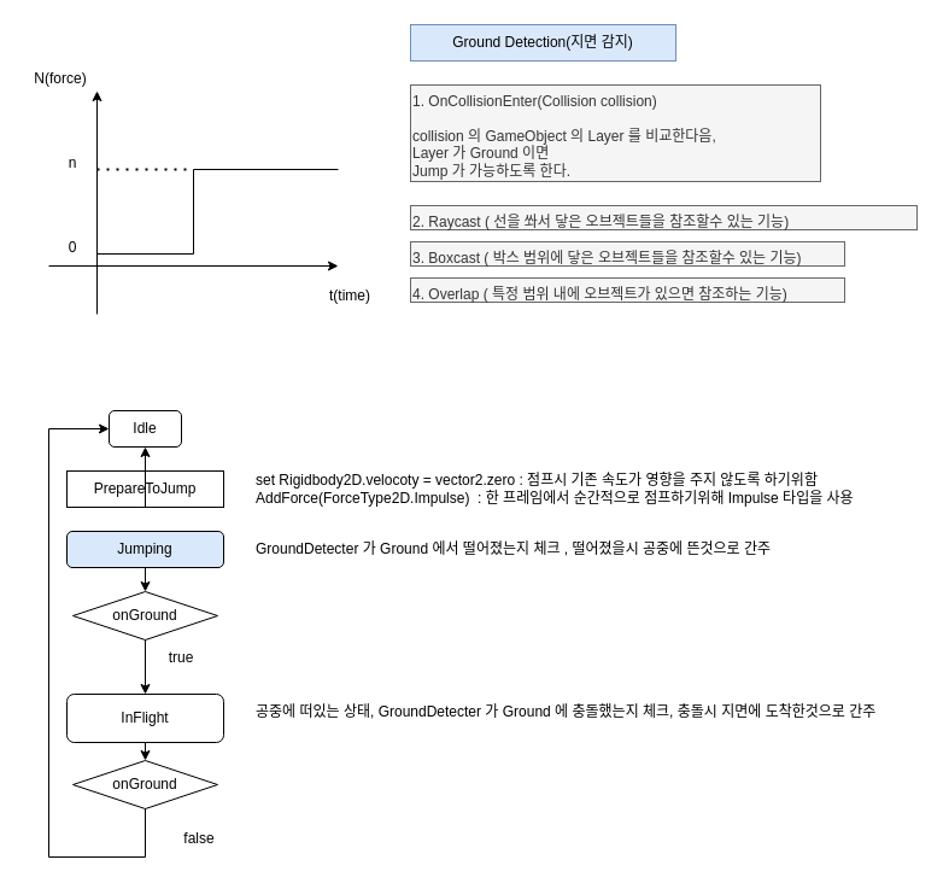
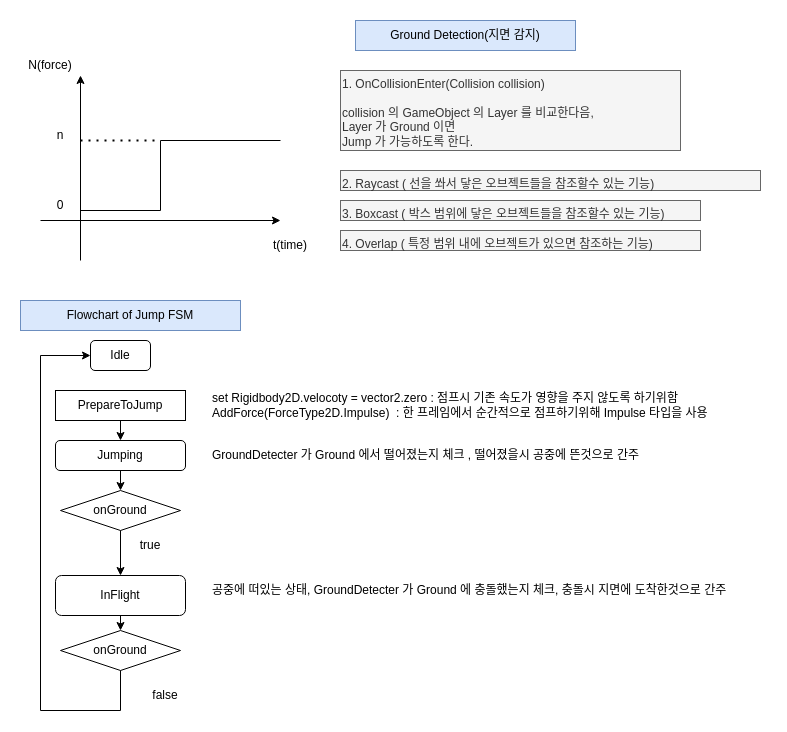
  <mxCell id="0" />
  <mxCell id="1" parent="0" />
  <mxCell id="2" value="" style="endArrow=none;html=1;rounded=0;" parent="1" edge="1"><mxGeometry width="50" height="50" relative="1" as="geometry"><mxPoint x="160" y="140" as="sourcePoint" /><mxPoint x="280" y="140" as="targetPoint" /></mxGeometry></mxCell>
  <mxCell id="3" value="" style="endArrow=classic;html=1;rounded=0;" parent="1" edge="1"><mxGeometry width="50" height="50" relative="1" as="geometry"><mxPoint x="40" y="220" as="sourcePoint" /><mxPoint x="280" y="220" as="targetPoint" /></mxGeometry></mxCell>
  <mxCell id="4" value="" style="endArrow=classic;html=1;rounded=0;" parent="1" edge="1"><mxGeometry width="50" height="50" relative="1" as="geometry"><mxPoint x="80" y="260" as="sourcePoint" /><mxPoint x="80" y="75" as="targetPoint" /></mxGeometry></mxCell>
  <mxCell id="5" value="t(time)" style="text;html=1;strokeColor=none;fillColor=none;align=center;verticalAlign=middle;whiteSpace=wrap;rounded=0;" parent="1" vertex="1"><mxGeometry x="260" y="230" width="60" height="30" as="geometry" /></mxCell>
  <mxCell id="6" value="N(force)" style="text;html=1;strokeColor=none;fillColor=none;align=center;verticalAlign=middle;whiteSpace=wrap;rounded=0;" parent="1" vertex="1"><mxGeometry y="50" width="60" height="30" as="geometry" x="20" /></mxCell>
  <mxCell id="7" value="" style="endArrow=none;html=1;rounded=0;" parent="1" edge="1"><mxGeometry width="50" height="50" relative="1" as="geometry"><mxPoint x="80" y="210" as="sourcePoint" /><mxPoint x="160" y="210" as="targetPoint" /></mxGeometry></mxCell>
  <mxCell id="8" value="" style="endArrow=none;html=1;rounded=0;" parent="1" edge="1"><mxGeometry width="50" height="50" relative="1" as="geometry"><mxPoint x="160" y="140" as="sourcePoint" /><mxPoint x="160" y="210" as="targetPoint" /></mxGeometry></mxCell>
  <mxCell id="9" value="0" style="text;html=1;strokeColor=none;fillColor=none;align=center;verticalAlign=middle;whiteSpace=wrap;rounded=0;" parent="1" vertex="1"><mxGeometry x="30" y="190" width="60" height="30" as="geometry" /></mxCell>
  <mxCell id="10" value="n" style="text;html=1;strokeColor=none;fillColor=none;align=center;verticalAlign=middle;whiteSpace=wrap;rounded=0;" parent="1" vertex="1"><mxGeometry x="30" y="120" width="60" height="30" as="geometry" /></mxCell>
  <mxCell id="11" value="" style="endArrow=none;dashed=1;html=1;dashPattern=1 3;strokeWidth=2;rounded=0;" parent="1" edge="1"><mxGeometry width="50" height="50" relative="1" as="geometry"><mxPoint x="80" y="140" as="sourcePoint" /><mxPoint x="160" y="140" as="targetPoint" /></mxGeometry></mxCell>
- <mxCell id="12" value="Ground Detection(지면 감지)" style="text;html=1;strokeColor=#6c8ebf;fillColor=#dae8fc;align=center;verticalAlign=middle;whiteSpace=wrap;rounded=0;" parent="1" vertex="1"><mxGeometry x="340" width="220" height="30" as="geometry" y="20" /></mxCell>
+ <mxCell id="12" value="Ground Detection(지면 감지)" style="text;html=1;strokeColor=#6c8ebf;fillColor=#dae8fc;align=center;verticalAlign=middle;whiteSpace=wrap;rounded=0;" parent="1" vertex="1"><mxGeometry x="355" y="20" width="220" height="30" as="geometry" /></mxCell>
  <mxCell id="13" value="1. OnCollisionEnter(Collision collision)&lt;br&gt;&lt;br&gt;collision 의 GameObject 의 Layer 를 비교한다음,&amp;nbsp;&lt;br&gt;Layer 가 Ground 이면&amp;nbsp;&lt;br&gt;Jump 가 가능하도록 한다.&lt;br&gt;" style="text;html=1;strokeColor=#666666;fillColor=#f5f5f5;align=left;verticalAlign=top;whiteSpace=wrap;rounded=0;fontColor=#333333;" parent="1" vertex="1"><mxGeometry x="340" y="70" width="340" height="80" as="geometry" /></mxCell>
  <mxCell id="14" value="2. Raycast ( 선을 쏴서 닿은 오브젝트들을 참조할수 있는 기능)" style="text;html=1;strokeColor=#666666;fillColor=#f5f5f5;align=left;verticalAlign=top;whiteSpace=wrap;rounded=0;fontColor=#333333;" parent="1" vertex="1"><mxGeometry x="340" y="170" width="420" height="20" as="geometry" /></mxCell>
  <mxCell id="15" value="3. Boxcast ( 박스 범위에 닿은 오브젝트들을 참조할수 있는 기능)" style="text;html=1;strokeColor=#666666;fillColor=#f5f5f5;align=left;verticalAlign=top;whiteSpace=wrap;rounded=0;fontColor=#333333;" parent="1" vertex="1"><mxGeometry x="340" y="200" width="360" height="20" as="geometry" /></mxCell>
  <mxCell id="16" value="4. Overlap ( 특정 범위 내에 오브젝트가 있으면 참조하는 기능)" style="text;html=1;strokeColor=#666666;fillColor=#f5f5f5;align=left;verticalAlign=top;whiteSpace=wrap;rounded=0;fontColor=#333333;" parent="1" vertex="1"><mxGeometry x="340" y="230" width="360" height="20" as="geometry" /></mxCell>
+ <mxCell id="17" value="Flowchart of Jump FSM" style="text;html=1;strokeColor=#6c8ebf;fillColor=#dae8fc;align=center;verticalAlign=middle;whiteSpace=wrap;rounded=0;" parent="1" vertex="1"><mxGeometry y="300" width="220" height="30" as="geometry" x="20" /></mxCell>
  <mxCell id="18" value="Idle" style="rounded=1;whiteSpace=wrap;html=1;" parent="1" vertex="1"><mxGeometry x="90" y="340" width="60" height="30" as="geometry" /></mxCell>
  <mxCell id="19" value="PrepareToJump" style="whiteSpace=wrap;html=1;rounded=0;" parent="1" vertex="1"><mxGeometry x="55" y="390" width="130" height="30" as="geometry" /></mxCell>
- <mxCell id="20" value="Jumping" style="rounded=1;whiteSpace=wrap;html=1;fillColor=#dae8fc;" parent="1" vertex="1"><mxGeometry x="55" y="440" width="130" height="30" as="geometry" /></mxCell>
+ <mxCell id="20" value="Jumping" style="rounded=1;whiteSpace=wrap;html=1;" parent="1" vertex="1"><mxGeometry x="55" y="440" width="130" height="30" as="geometry" /></mxCell>
  <mxCell id="21" value="InFlight" style="rounded=1;whiteSpace=wrap;html=1;" parent="1" vertex="1"><mxGeometry x="55" y="575" width="130" height="40" as="geometry" /></mxCell>
  <mxCell id="22" value="set Rigidbody2D.velocoty = vector2.zero : 점프시 기존 속도가 영향을 주지 않도록 하기위함&lt;br&gt;AddForce(ForceType2D.Impulse)&amp;nbsp; : 한 프레임에서 순간적으로 점프하기위해 Impulse 타입을 사용" style="text;html=1;strokeColor=none;fillColor=none;align=left;verticalAlign=middle;whiteSpace=wrap;rounded=0;" parent="1" vertex="1"><mxGeometry x="210" y="390" width="555" height="30" as="geometry" /></mxCell>
  <mxCell id="23" value="GroundDetecter 가 Ground 에서 떨어졌는지 체크 , 떨어졌을시 공중에 뜬것으로 간주" style="text;html=1;strokeColor=none;fillColor=none;align=left;verticalAlign=middle;whiteSpace=wrap;rounded=0;" parent="1" vertex="1"><mxGeometry x="210" y="440" width="555" height="30" as="geometry" /></mxCell>
  <mxCell id="24" value="공중에 떠있는 상태, GroundDetecter 가 Ground 에 충돌했는지 체크, 충돌시 지면에 도착한것으로 간주" style="text;html=1;strokeColor=none;fillColor=none;align=left;verticalAlign=middle;whiteSpace=wrap;rounded=0;" parent="1" vertex="1"><mxGeometry x="210" y="575" width="555" height="30" as="geometry" /></mxCell>
- <mxCell id="25" value="" style="endArrow=classic;html=1;rounded=0;exitX=0.5;exitY=1;exitDx=0;exitDy=0;" parent="1" source="19" target="18" edge="1"><mxGeometry width="50" height="50" relative="1" as="geometry"><mxPoint x="350" y="530" as="sourcePoint" /><mxPoint x="400" y="480" as="targetPoint" /></mxGeometry></mxCell>
+ <mxCell id="25" value="" style="endArrow=classic;html=1;rounded=0;exitX=0.5;exitY=1;exitDx=0;exitDy=0;entryX=0.5;entryY=0;entryDx=0;entryDy=0;" parent="1" source="19" target="20" edge="1"><mxGeometry width="50" height="50" relative="1" as="geometry"><mxPoint x="350" y="530" as="sourcePoint" /><mxPoint x="400" y="480" as="targetPoint" /></mxGeometry></mxCell>
  <mxCell id="26" value="onGround" style="rhombus;whiteSpace=wrap;html=1;" parent="1" vertex="1"><mxGeometry x="60" y="490" width="120" height="40" as="geometry" /></mxCell>
  <mxCell id="27" value="" style="endArrow=classic;html=1;rounded=0;exitX=0.5;exitY=1;exitDx=0;exitDy=0;entryX=0.5;entryY=0;entryDx=0;entryDy=0;" parent="1" source="20" target="26" edge="1"><mxGeometry width="50" height="50" relative="1" as="geometry"><mxPoint x="350" y="530" as="sourcePoint" /><mxPoint x="400" y="480" as="targetPoint" /></mxGeometry></mxCell>
  <mxCell id="28" value="" style="endArrow=classic;html=1;rounded=0;exitX=0.5;exitY=1;exitDx=0;exitDy=0;" parent="1" source="26" target="21" edge="1"><mxGeometry width="50" height="50" relative="1" as="geometry"><mxPoint x="350" y="530" as="sourcePoint" /><mxPoint x="400" y="480" as="targetPoint" /></mxGeometry></mxCell>
  <mxCell id="29" value="true" style="text;html=1;strokeColor=none;fillColor=none;align=center;verticalAlign=middle;whiteSpace=wrap;rounded=0;" parent="1" vertex="1"><mxGeometry x="120" y="530" width="60" height="30" as="geometry" /></mxCell>
  <mxCell id="30" value="onGround" style="rhombus;whiteSpace=wrap;html=1;" parent="1" vertex="1"><mxGeometry x="60" y="630" width="120" height="40" as="geometry" /></mxCell>
  <mxCell id="31" value="" style="endArrow=classic;html=1;rounded=0;exitX=0.5;exitY=1;exitDx=0;exitDy=0;" parent="1" source="21" target="30" edge="1"><mxGeometry width="50" height="50" relative="1" as="geometry"><mxPoint x="350" y="530" as="sourcePoint" /><mxPoint x="400" y="480" as="targetPoint" /></mxGeometry></mxCell>
  <mxCell id="32" value="false" style="text;html=1;strokeColor=none;fillColor=none;align=center;verticalAlign=middle;whiteSpace=wrap;rounded=0;" parent="1" vertex="1"><mxGeometry x="135" y="680" width="60" height="30" as="geometry" /></mxCell>
  <mxCell id="33" value="" style="endArrow=classic;html=1;rounded=0;exitX=0.5;exitY=1;exitDx=0;exitDy=0;entryX=0;entryY=0.5;entryDx=0;entryDy=0;" parent="1" source="30" target="18" edge="1"><mxGeometry width="50" height="50" relative="1" as="geometry"><mxPoint x="350" y="530" as="sourcePoint" /><mxPoint x="400" y="480" as="targetPoint" /><Array as="points"><mxPoint x="120" y="710" /><mxPoint x="40" y="710" /><mxPoint x="40" y="355" /></Array></mxGeometry></mxCell>
